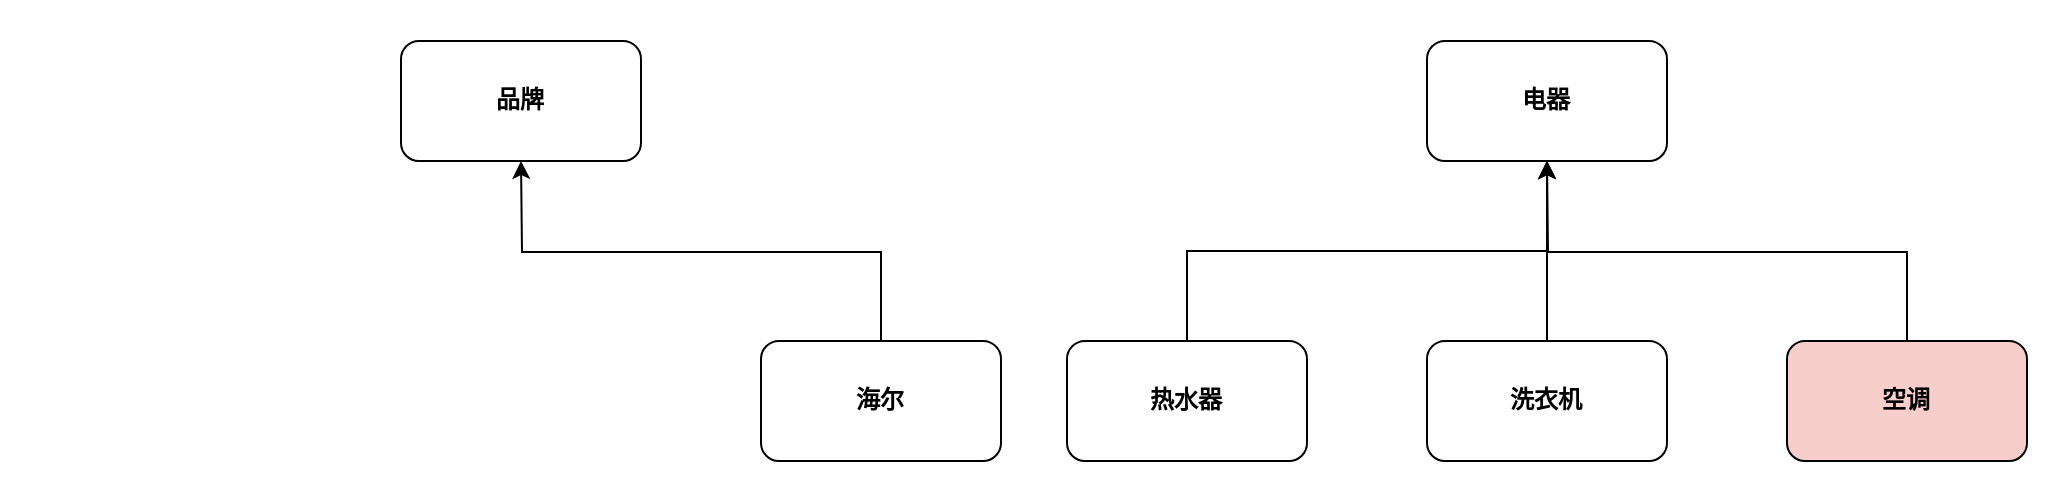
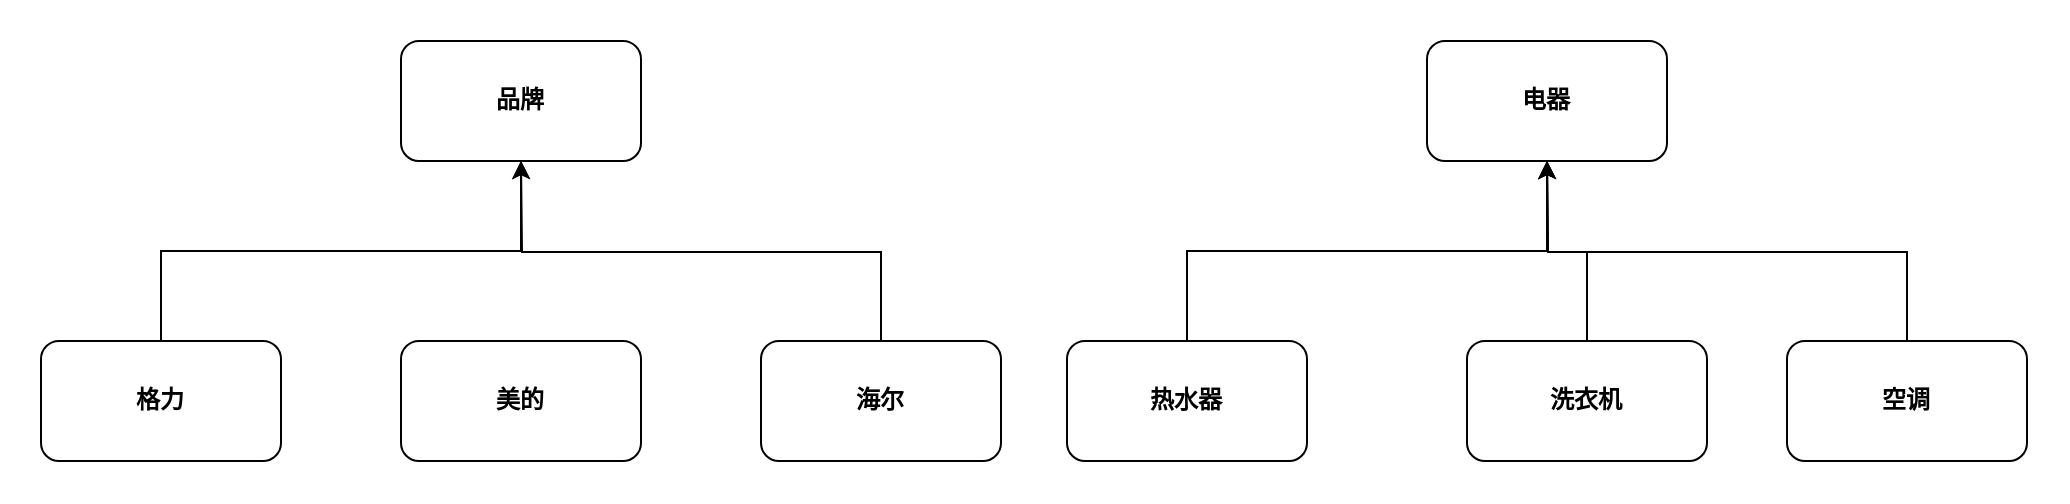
  <mxCell id="0" />
  <mxCell id="1" parent="0" />
  <mxCell id="2" value="品牌" style="rounded=1;whiteSpace=wrap;html=1;fontStyle=1" vertex="1" parent="1"><mxGeometry x="200" y="20" width="120" height="60" as="geometry" /></mxCell>
  <mxCell id="3" value="电器" style="rounded=1;whiteSpace=wrap;html=1;fontStyle=1" vertex="1" parent="1"><mxGeometry x="713" y="20" width="120" height="60" as="geometry" /></mxCell>
  <mxCell id="4" style="edgeStyle=orthogonalEdgeStyle;rounded=0;orthogonalLoop=1;jettySize=auto;html=1;exitX=0.5;exitY=0;exitDx=0;exitDy=0;fontStyle=1" edge="1" parent="1" source="5"><mxGeometry relative="1" as="geometry"><mxPoint x="773" y="80" as="targetPoint" /></mxGeometry></mxCell>
- <mxCell id="5" value="洗衣机" style="rounded=1;whiteSpace=wrap;html=1;verticalAlign=middle;flipH=1;flipV=1;fontStyle=1" vertex="1" parent="1"><mxGeometry x="713" y="170" width="120" height="60" as="geometry" /></mxCell>
+ <mxCell id="5" value="洗衣机" style="rounded=1;whiteSpace=wrap;html=1;verticalAlign=middle;flipH=1;flipV=1;fontStyle=1" vertex="1" parent="1"><mxGeometry x="733" y="170" width="120" height="60" as="geometry" /></mxCell>
  <mxCell id="6" style="edgeStyle=orthogonalEdgeStyle;rounded=0;orthogonalLoop=1;jettySize=auto;html=1;exitX=0.5;exitY=0;exitDx=0;exitDy=0;entryX=0.5;entryY=1;entryDx=0;entryDy=0;fontStyle=1" edge="1" parent="1" source="7" target="3"><mxGeometry relative="1" as="geometry" /></mxCell>
  <mxCell id="7" value="热水器" style="rounded=1;whiteSpace=wrap;html=1;verticalAlign=middle;flipH=1;flipV=1;fontStyle=1" vertex="1" parent="1"><mxGeometry x="533" y="170" width="120" height="60" as="geometry" /></mxCell>
  <mxCell id="8" style="edgeStyle=orthogonalEdgeStyle;rounded=0;orthogonalLoop=1;jettySize=auto;html=1;exitX=0.5;exitY=0;exitDx=0;exitDy=0;fontStyle=1" edge="1" parent="1" source="9"><mxGeometry relative="1" as="geometry"><mxPoint x="773" y="80" as="targetPoint" /></mxGeometry></mxCell>
- <mxCell id="9" value="空调" style="rounded=1;whiteSpace=wrap;html=1;verticalAlign=middle;flipH=1;flipV=1;fontStyle=1;fillColor=#f8cecc;" vertex="1" parent="1"><mxGeometry x="893" y="170" width="120" height="60" as="geometry" /></mxCell>
+ <mxCell id="9" value="空调" style="rounded=1;whiteSpace=wrap;html=1;verticalAlign=middle;flipH=1;flipV=1;fontStyle=1" vertex="1" parent="1"><mxGeometry x="893" y="170" width="120" height="60" as="geometry" /></mxCell>
+ <mxCell id="10" value="美的" style="rounded=1;whiteSpace=wrap;html=1;align=center;verticalAlign=middle;horizontal=1;flipV=1;fontStyle=1" vertex="1" parent="1"><mxGeometry x="200" y="170" width="120" height="60" as="geometry" /></mxCell>
  <mxCell id="11" style="edgeStyle=orthogonalEdgeStyle;rounded=0;orthogonalLoop=1;jettySize=auto;html=1;exitX=0.5;exitY=0;exitDx=0;exitDy=0;fontStyle=1" edge="1" parent="1" source="12"><mxGeometry relative="1" as="geometry"><mxPoint x="260" y="80" as="targetPoint" /></mxGeometry></mxCell>
  <mxCell id="12" value="海尔" style="rounded=1;whiteSpace=wrap;html=1;align=center;verticalAlign=middle;horizontal=1;flipV=1;fontStyle=1" vertex="1" parent="1"><mxGeometry x="380" y="170" width="120" height="60" as="geometry" /></mxCell>
+ <mxCell id="13" style="edgeStyle=orthogonalEdgeStyle;rounded=0;orthogonalLoop=1;jettySize=auto;html=1;exitX=0.5;exitY=0;exitDx=0;exitDy=0;entryX=0.5;entryY=1;entryDx=0;entryDy=0;fontStyle=1" edge="1" parent="1" source="14" target="2"><mxGeometry relative="1" as="geometry" /></mxCell>
+ <mxCell id="14" value="格力" style="rounded=1;whiteSpace=wrap;html=1;align=center;verticalAlign=middle;horizontal=1;flipV=1;fontStyle=1" vertex="1" parent="1"><mxGeometry x="20" y="170" width="120" height="60" as="geometry" /></mxCell>
